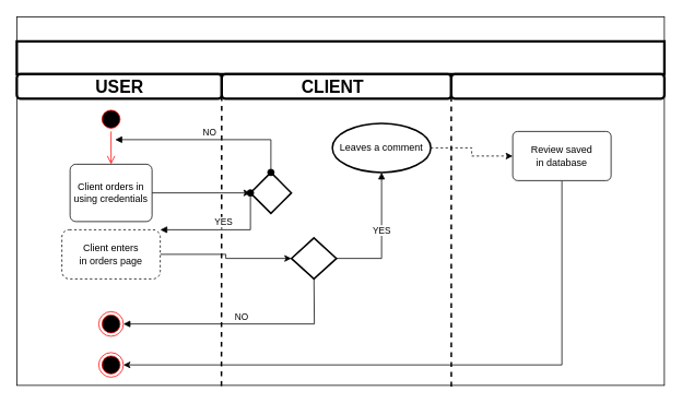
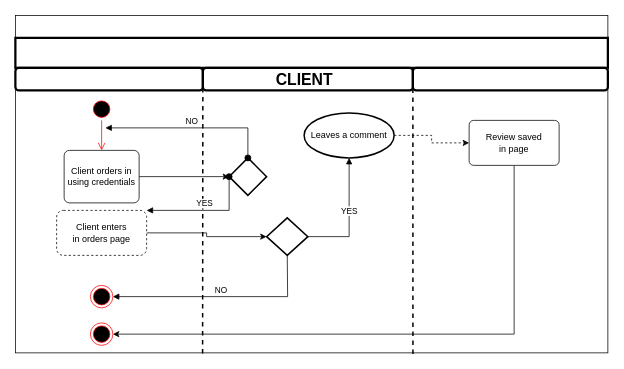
  <mxCell id="0" />
  <mxCell id="1" parent="0" />
  <mxCell id="2" value="" style="rounded=0;whiteSpace=wrap;html=1;fillColor=#FFFFFF;" parent="1" vertex="1"><mxGeometry x="20" y="20" width="790" height="450" as="geometry" /></mxCell>
  <mxCell id="3" value="" style="rounded=0;whiteSpace=wrap;html=1;fontFamily=Helvetica;align=center;strokeWidth=3;fillColor=#FFFFFF;" parent="1" vertex="1"><mxGeometry x="20" y="50" width="790" height="40" as="geometry" /></mxCell>
  <mxCell id="4" value="" style="rounded=1;whiteSpace=wrap;html=1;fontFamily=Helvetica;fontSize=21;strokeColor=#000000;strokeWidth=3;" parent="1" vertex="1"><mxGeometry x="20" y="90" width="250" height="30" as="geometry" /></mxCell>
  <mxCell id="5" value="" style="rounded=1;whiteSpace=wrap;html=1;fontFamily=Helvetica;fontSize=21;strokeColor=#000000;strokeWidth=3;labelBackgroundColor=#CCCCCC;" parent="1" vertex="1"><mxGeometry x="270" y="90" width="280" height="30" as="geometry" /></mxCell>
  <mxCell id="6" value="" style="rounded=1;whiteSpace=wrap;html=1;fontFamily=Helvetica;fontSize=21;strokeColor=#000000;strokeWidth=3;labelBackgroundColor=#CCCCCC;labelBorderColor=none;" parent="1" vertex="1"><mxGeometry x="550" y="90" width="260" height="30" as="geometry" /></mxCell>
- <mxCell id="7" value="USER" style="text;html=1;resizable=0;autosize=1;align=center;verticalAlign=middle;points=[];fillColor=none;strokeColor=none;rounded=0;fontFamily=Helvetica;fontSize=21;fontStyle=1" parent="1" vertex="1"><mxGeometry x="110" y="90" width="70" height="30" as="geometry" /></mxCell>
  <mxCell id="8" value="CLIENT" style="text;html=1;resizable=0;autosize=1;align=center;verticalAlign=middle;points=[];fillColor=none;strokeColor=none;rounded=0;fontFamily=Helvetica;fontSize=21;fontStyle=1" parent="1" vertex="1"><mxGeometry x="355" y="90" width="100" height="30" as="geometry" /></mxCell>
  <mxCell id="9" value="" style="endArrow=none;html=1;rounded=0;fontFamily=Helvetica;fontSize=21;entryX=0;entryY=0.25;entryDx=0;entryDy=0;exitX=0.316;exitY=1.002;exitDx=0;exitDy=0;exitPerimeter=0;strokeWidth=2;dashed=1;" parent="1" source="2" target="5" edge="1"><mxGeometry width="50" height="50" relative="1" as="geometry"><mxPoint x="450" y="280" as="sourcePoint" /><mxPoint x="500" y="230" as="targetPoint" /></mxGeometry></mxCell>
  <mxCell id="10" value="" style="endArrow=none;html=1;rounded=0;fontFamily=Helvetica;fontSize=21;entryX=1;entryY=0.25;entryDx=0;entryDy=0;exitX=0.671;exitY=1.003;exitDx=0;exitDy=0;exitPerimeter=0;strokeWidth=2;dashed=1;" parent="1" source="2" target="5" edge="1"><mxGeometry width="50" height="50" relative="1" as="geometry"><mxPoint x="450" y="280" as="sourcePoint" /><mxPoint x="500" y="230" as="targetPoint" /></mxGeometry></mxCell>
  <mxCell id="11" value="" style="ellipse;html=1;shape=startState;fillColor=#000000;strokeColor=#ff0000;labelBackgroundColor=#FFFFFF;" parent="1" vertex="1"><mxGeometry x="120" y="130" width="30" height="30" as="geometry" /></mxCell>
  <mxCell id="12" value="" style="edgeStyle=orthogonalEdgeStyle;html=1;verticalAlign=bottom;endArrow=open;endSize=8;strokeColor=#ff0000;rounded=0;entryX=0.5;entryY=0;entryDx=0;entryDy=0;" parent="1" source="11" target="14" edge="1"><mxGeometry relative="1" as="geometry"><mxPoint x="135" y="225" as="targetPoint" /></mxGeometry></mxCell>
  <mxCell id="13" style="edgeStyle=orthogonalEdgeStyle;rounded=0;orthogonalLoop=1;jettySize=auto;html=1;entryX=0;entryY=0.5;entryDx=0;entryDy=0;entryPerimeter=0;" edge="1" parent="1" source="14" target="19"><mxGeometry relative="1" as="geometry"><mxPoint x="310" y="235" as="targetPoint" /></mxGeometry></mxCell>
  <mxCell id="14" value="Client orders in&lt;br&gt;using credentials" style="rounded=1;arcSize=10;whiteSpace=wrap;html=1;align=center;labelBackgroundColor=#FFFFFF;strokeColor=#000000;fillColor=#FFFFFF;" parent="1" vertex="1"><mxGeometry x="85" y="200" width="100" height="70" as="geometry" /></mxCell>
  <mxCell id="15" value="" style="ellipse;html=1;shape=endState;fillColor=#000000;strokeColor=#ff0000;labelBackgroundColor=#FFFFFF;" parent="1" vertex="1"><mxGeometry x="120" y="430" width="30" height="30" as="geometry" /></mxCell>
  <mxCell id="16" value="" style="ellipse;html=1;shape=endState;fillColor=#000000;strokeColor=#ff0000;labelBackgroundColor=#FFFFFF;" parent="1" vertex="1"><mxGeometry x="120" y="380" width="30" height="30" as="geometry" /></mxCell>
  <mxCell id="17" style="edgeStyle=orthogonalEdgeStyle;rounded=0;orthogonalLoop=1;jettySize=auto;html=1;entryX=1;entryY=0.5;entryDx=0;entryDy=0;" edge="1" parent="1" source="18" target="15"><mxGeometry relative="1" as="geometry"><Array as="points"><mxPoint x="685" y="445" /></Array></mxGeometry></mxCell>
- <mxCell id="18" value="Review saved&lt;br&gt;in database" style="whiteSpace=wrap;html=1;fillColor=#FFFFFF;strokeColor=#000000;rounded=1;arcSize=10;labelBackgroundColor=#FFFFFF;" parent="1" vertex="1"><mxGeometry x="625" y="160" width="120" height="60" as="geometry" /></mxCell>
+ <mxCell id="18" value="Review saved&lt;br&gt;in page" style="whiteSpace=wrap;html=1;fillColor=#FFFFFF;strokeColor=#000000;rounded=1;arcSize=10;labelBackgroundColor=#FFFFFF;" parent="1" vertex="1"><mxGeometry x="625" y="160" width="120" height="60" as="geometry" /></mxCell>
  <mxCell id="19" value="" style="strokeWidth=2;html=1;shape=mxgraph.flowchart.decision;whiteSpace=wrap;" vertex="1" parent="1"><mxGeometry x="305" y="210" width="50" height="50" as="geometry" /></mxCell>
  <mxCell id="20" value="NO" style="html=1;verticalAlign=bottom;startArrow=oval;startFill=1;endArrow=block;startSize=8;rounded=0;exitX=0.5;exitY=0;exitDx=0;exitDy=0;exitPerimeter=0;" edge="1" parent="1" source="19"><mxGeometry width="60" relative="1" as="geometry"><mxPoint x="380" y="220" as="sourcePoint" /><mxPoint x="140" y="170" as="targetPoint" /><Array as="points"><mxPoint x="330" y="170" /></Array></mxGeometry></mxCell>
  <mxCell id="21" value="YES" style="html=1;verticalAlign=bottom;startArrow=oval;startFill=1;endArrow=block;startSize=8;rounded=0;exitX=0;exitY=0.5;exitDx=0;exitDy=0;exitPerimeter=0;entryX=1;entryY=0;entryDx=0;entryDy=0;" edge="1" parent="1" source="19" target="23"><mxGeometry width="60" relative="1" as="geometry"><mxPoint x="380" y="220" as="sourcePoint" /><mxPoint x="440" y="210" as="targetPoint" /><Array as="points"><mxPoint x="305" y="280" /></Array></mxGeometry></mxCell>
  <mxCell id="22" style="edgeStyle=orthogonalEdgeStyle;rounded=0;orthogonalLoop=1;jettySize=auto;html=1;entryX=0;entryY=0.5;entryDx=0;entryDy=0;entryPerimeter=0;" edge="1" parent="1" source="23" target="24"><mxGeometry relative="1" as="geometry" /></mxCell>
  <mxCell id="23" value="Client enters&lt;br&gt;in orders page" style="rounded=1;whiteSpace=wrap;html=1;dashed=1;" vertex="1" parent="1"><mxGeometry x="75" y="280" width="120" height="60" as="geometry" /></mxCell>
  <mxCell id="24" value="" style="strokeWidth=2;html=1;shape=mxgraph.flowchart.decision;whiteSpace=wrap;" vertex="1" parent="1"><mxGeometry x="355" y="290" width="55" height="50" as="geometry" /></mxCell>
  <mxCell id="25" value="NO" style="html=1;verticalAlign=bottom;endArrow=block;rounded=0;entryX=1;entryY=0.5;entryDx=0;entryDy=0;exitX=0.5;exitY=1;exitDx=0;exitDy=0;exitPerimeter=0;" edge="1" parent="1" source="24" target="16"><mxGeometry width="80" relative="1" as="geometry"><mxPoint x="370" y="350" as="sourcePoint" /><mxPoint x="450" y="350" as="targetPoint" /><Array as="points"><mxPoint x="383" y="395" /></Array></mxGeometry></mxCell>
  <mxCell id="26" style="edgeStyle=orthogonalEdgeStyle;rounded=0;orthogonalLoop=1;jettySize=auto;html=1;entryX=0;entryY=0.5;entryDx=0;entryDy=0;dashed=1;" edge="1" parent="1" source="27" target="18"><mxGeometry relative="1" as="geometry" /></mxCell>
  <mxCell id="27" value="Leaves a comment" style="ellipse;whiteSpace=wrap;html=1;strokeWidth=2;" vertex="1" parent="1"><mxGeometry x="405" y="150" width="120" height="60" as="geometry" /></mxCell>
  <mxCell id="28" value="YES" style="html=1;verticalAlign=bottom;endArrow=block;rounded=0;entryX=0.5;entryY=1;entryDx=0;entryDy=0;exitX=1;exitY=0.5;exitDx=0;exitDy=0;exitPerimeter=0;" edge="1" parent="1" source="24" target="27"><mxGeometry width="80" relative="1" as="geometry"><mxPoint x="390" y="230" as="sourcePoint" /><mxPoint x="470" y="230" as="targetPoint" /><Array as="points"><mxPoint x="465" y="315" /></Array></mxGeometry></mxCell>
